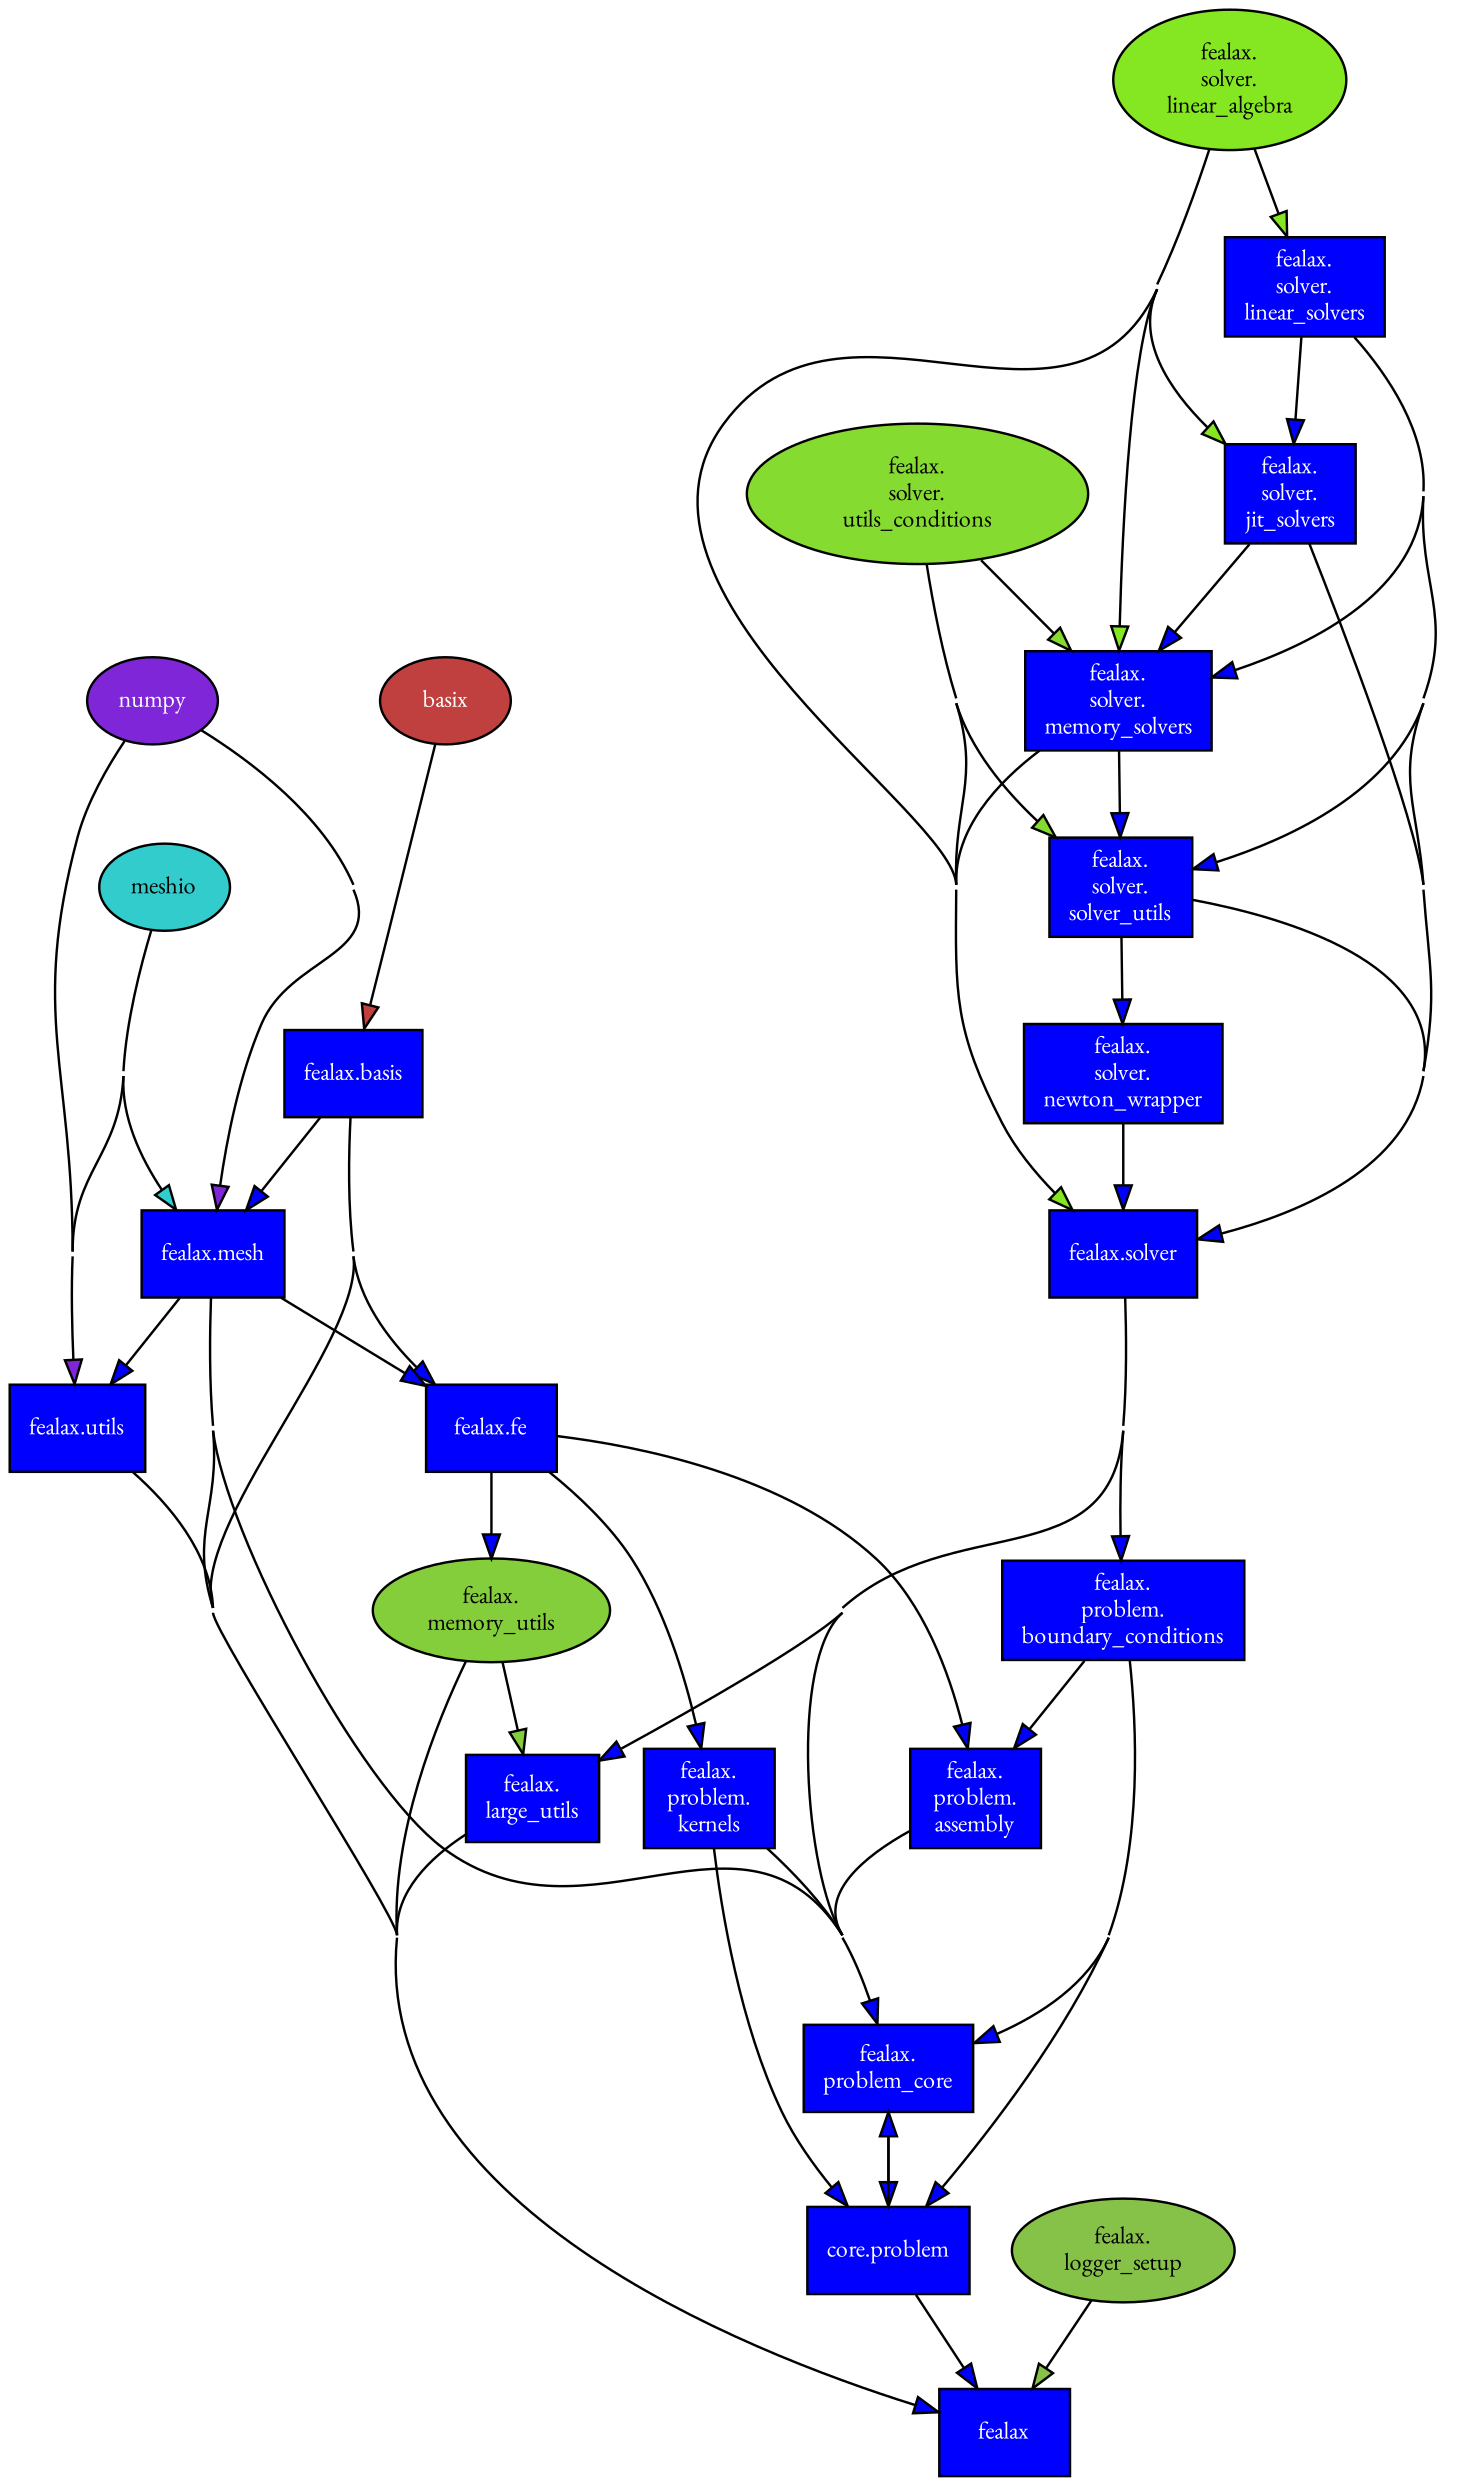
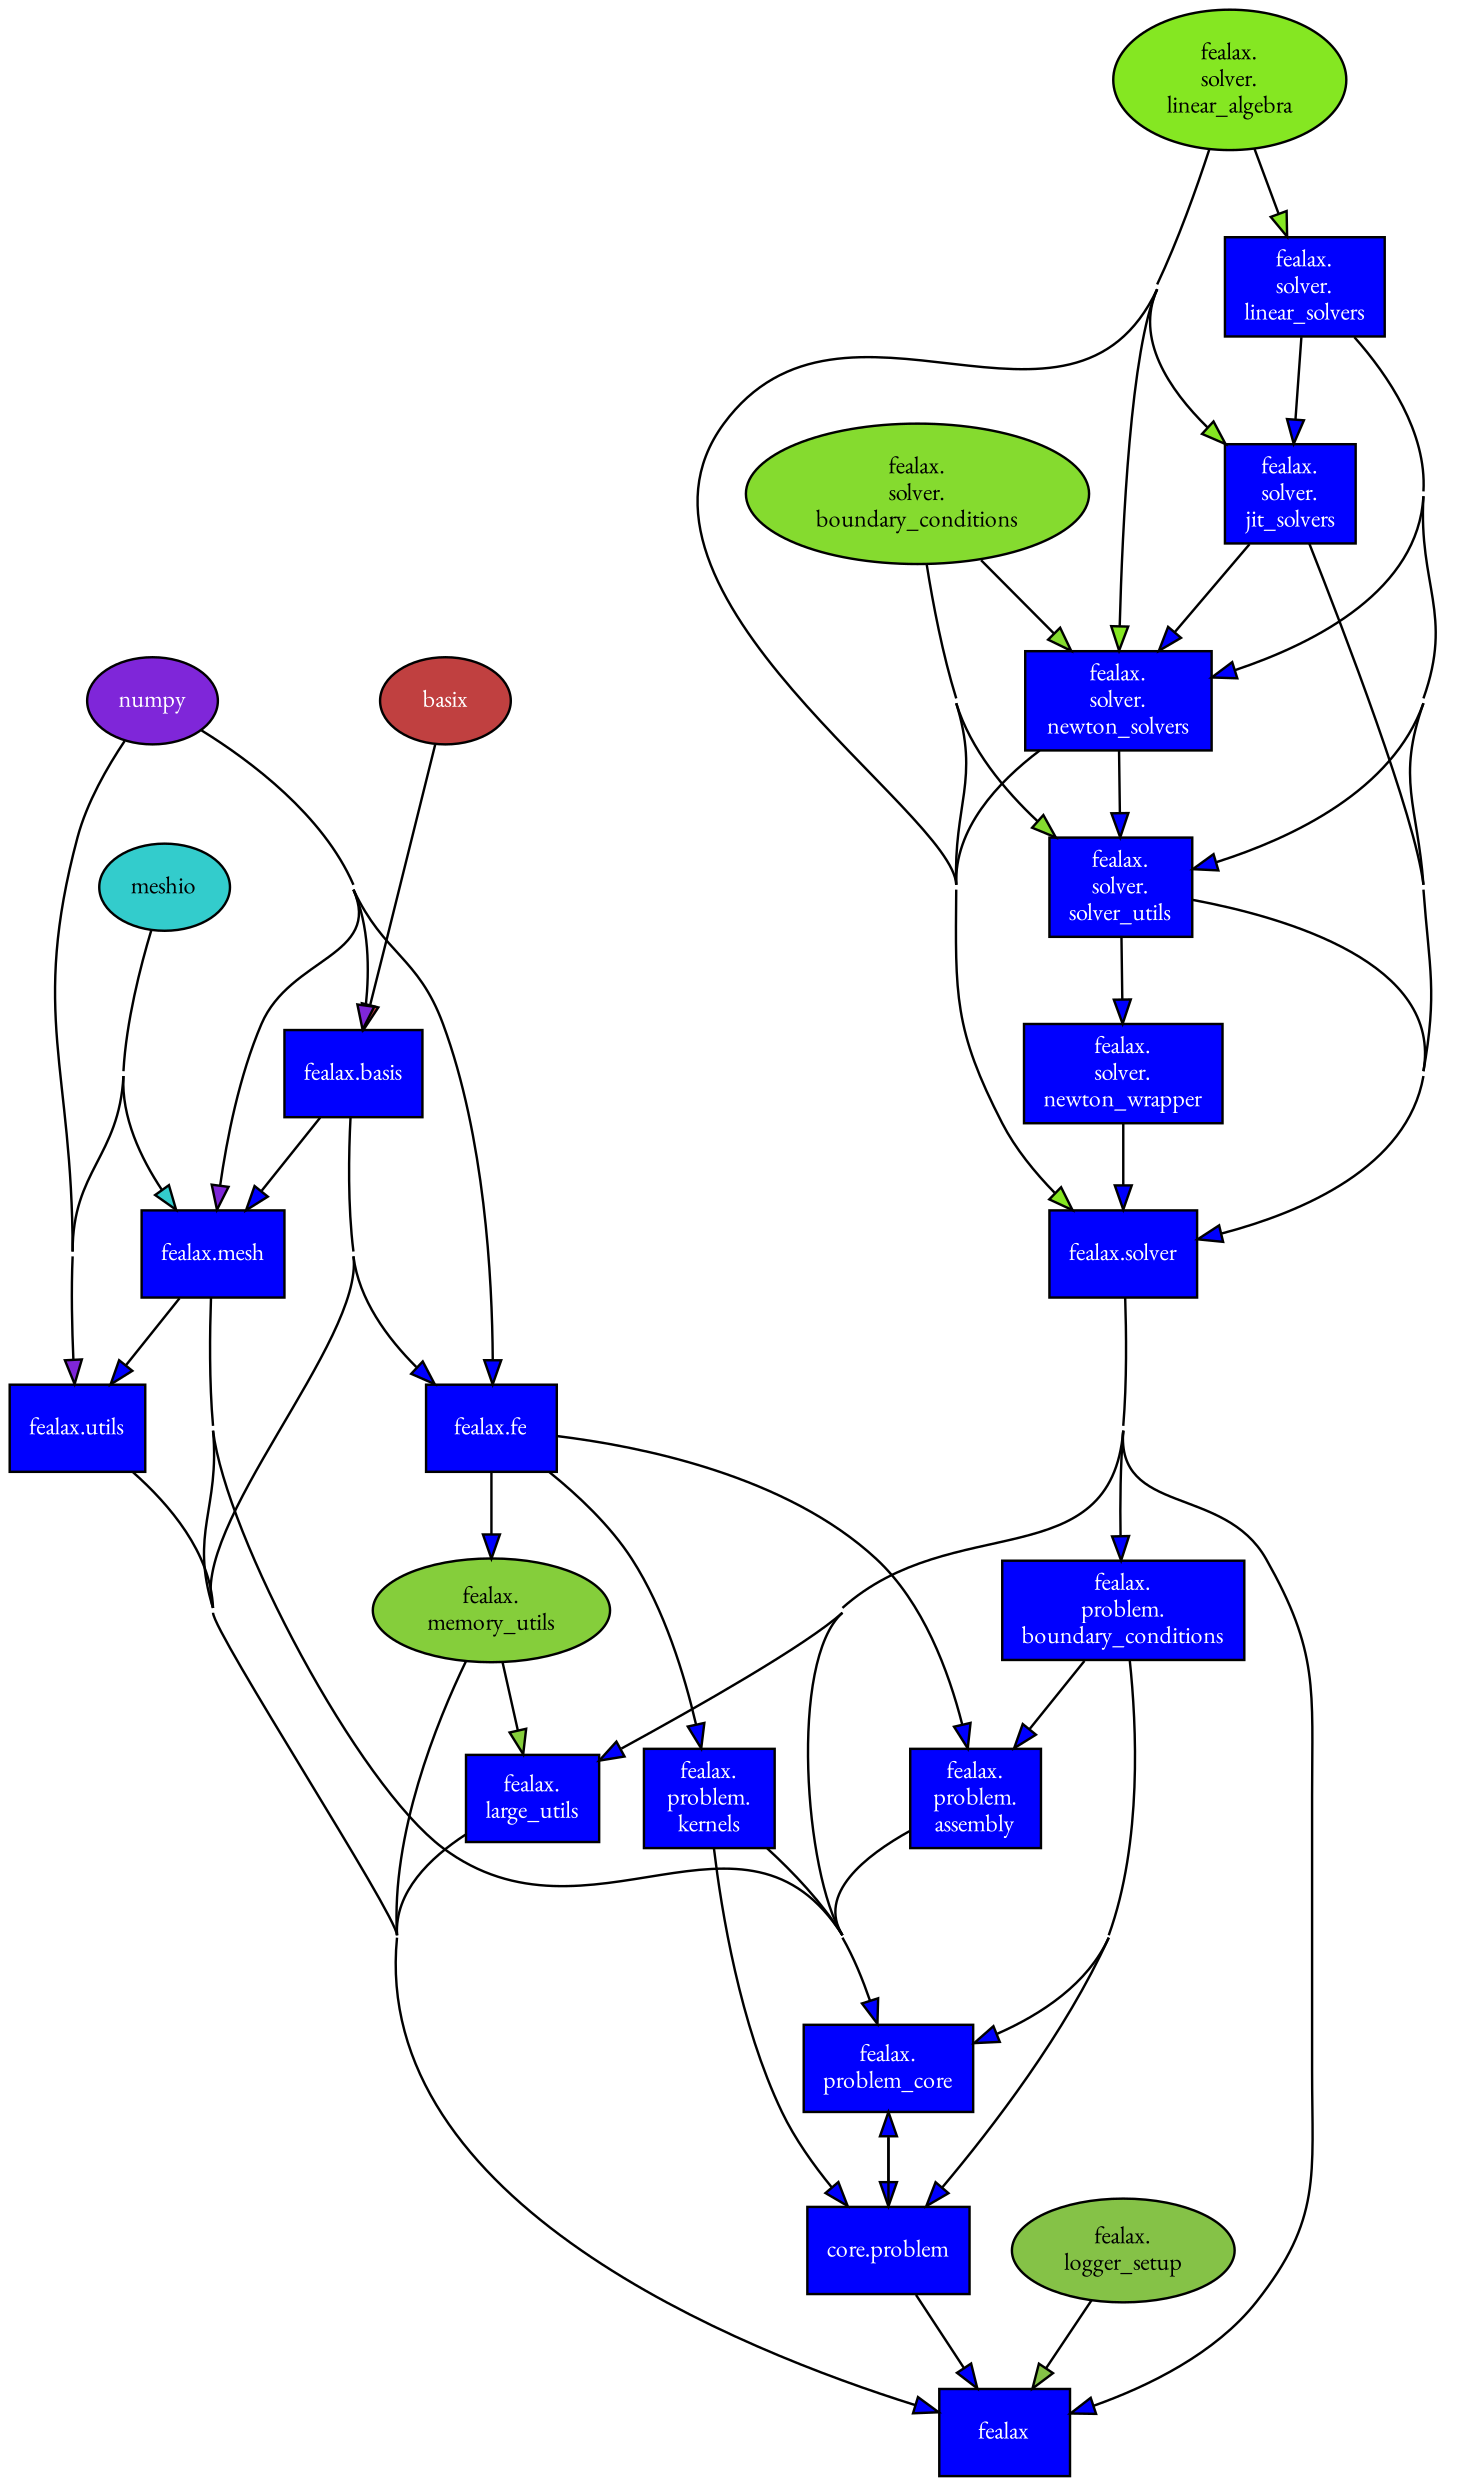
  digraph {
    concentrate=true
    fontname="EB Garamond"
    rankdir=TB
    node [fillcolor=blue fontcolor=white fontname="EB Garamond" fontsize=10 style=filled shape=box]
    edge [fillcolor=blue fontname="EB Garamond"]
    basix [fillcolor="#c04040" fontcolor="#ffffff" shape=""]
    n2 [label="fealax.basis"]
    fealax
    n4 [label="fealax.fe"]
    n5 [label="fealax.mesh"]
    n6 [label="fealax\.\nproblem\.\nassembly"]
    n7 [label="fealax\.\nproblem\.\nkernels"]
    n8 [fillcolor="#85ce3b" fontcolor="#000000" label="fealax\.\nmemory_utils" shape=""]
    n9 [label="fealax\.\nproblem_core"]
    n10 [label="fealax.utils"]
    n11 [label="core.problem"]
    n12 [label="fealax\.\nlarge_utils"]
    n13 [fillcolor="#85c247" fontcolor="#000000" label="fealax\.\nlogger_setup" shape=""]
    n14 [label="fealax\.\nproblem\.\nboundary_conditions"]
    n15 [label="fealax.solver"]
-   n16 [fillcolor="#85db2f" fontcolor="#000000" label="fealax\.\nsolver\.\nutils_conditions" shape=""]
-   n17 [label="fealax\.\nsolver\.\nmemory_solvers"]
+   n16 [fillcolor="#85db2f" fontcolor="#000000" label="fealax\.\nsolver\.\nboundary_conditions" shape=""]
+   n17 [label="fealax\.\nsolver\.\nnewton_solvers"]
    n18 [label="fealax\.\nsolver\.\nsolver_utils"]
    n19 [label="fealax\.\nsolver\.\nnewton_wrapper"]
    n20 [label="fealax\.\nsolver\.\njit_solvers"]
    n21 [fillcolor="#85e722" fontcolor="#000000" label="fealax\.\nsolver\.\nlinear_algebra" shape=""]
    n22 [label="fealax\.\nsolver\.\nlinear_solvers"]
    meshio [fillcolor="#33cccc" fontcolor="#000000" shape=""]
    numpy [fillcolor="#7f26d9" fontcolor="#ffffff" shape=""]
    basix -> n2 [fillcolor="#c04040" minlen=2]
    n2 -> fealax
    n2 -> n4
    n2 -> n5
    n4 -> n6 [minlen=2]
    n4 -> n7 [minlen=2]
    n4 -> n8
    n5 -> fealax
-   n5 -> n4
+   numpy -> n4
    n5 -> n9
    n5 -> n10
    n6 -> n9 [minlen=2]
    n7 -> n9 [minlen=2]
    n7 -> n11 [weight=2]
    n8 -> fealax [fillcolor="#85ce3b"]
    n8 -> n12 [fillcolor="#85ce3b"]
    n9 -> n11
    n10 -> fealax
    n11 -> fealax
    n11 -> n9
    n12 -> fealax
    n13 -> fealax [fillcolor="#85c247"]
    n14 -> n6 [weight=2]
    n14 -> n9 [minlen=2]
    n14 -> n11 [weight=2]
+   n15 -> fealax
    n15 -> n9
    n15 -> n12
    n15 -> n14 [minlen=2]
    n16 -> n15 [fillcolor="#85db2f" weight=2]
    n16 -> n17 [fillcolor="#85db2f" weight=2]
    n16 -> n18 [fillcolor="#85db2f" weight=2]
    n17 -> n15 [weight=2]
    n17 -> n18 [weight=2]
    n18 -> n15 [weight=2]
    n18 -> n19 [weight=2]
    n19 -> n15 [weight=2]
    n20 -> n15 [weight=2]
    n20 -> n17 [weight=2]
    n21 -> n15 [fillcolor="#85e722" weight=2]
    n21 -> n17 [fillcolor="#85e722" weight=2]
    n21 -> n20 [fillcolor="#85e722" weight=2]
    n21 -> n22 [fillcolor="#85e722" weight=2]
    n22 -> n15 [weight=2]
    n22 -> n17 [weight=2]
    n22 -> n18 [weight=2]
    n22 -> n20 [weight=2]
    meshio -> n5 [fillcolor="#33cccc" minlen=2]
    meshio -> n10 [fillcolor="#33cccc" minlen=2]
+   numpy -> n2 [fillcolor="#7f26d9" minlen=2]
    numpy -> n5 [fillcolor="#7f26d9" minlen=2]
    numpy -> n10 [fillcolor="#7f26d9" minlen=2]
  }
